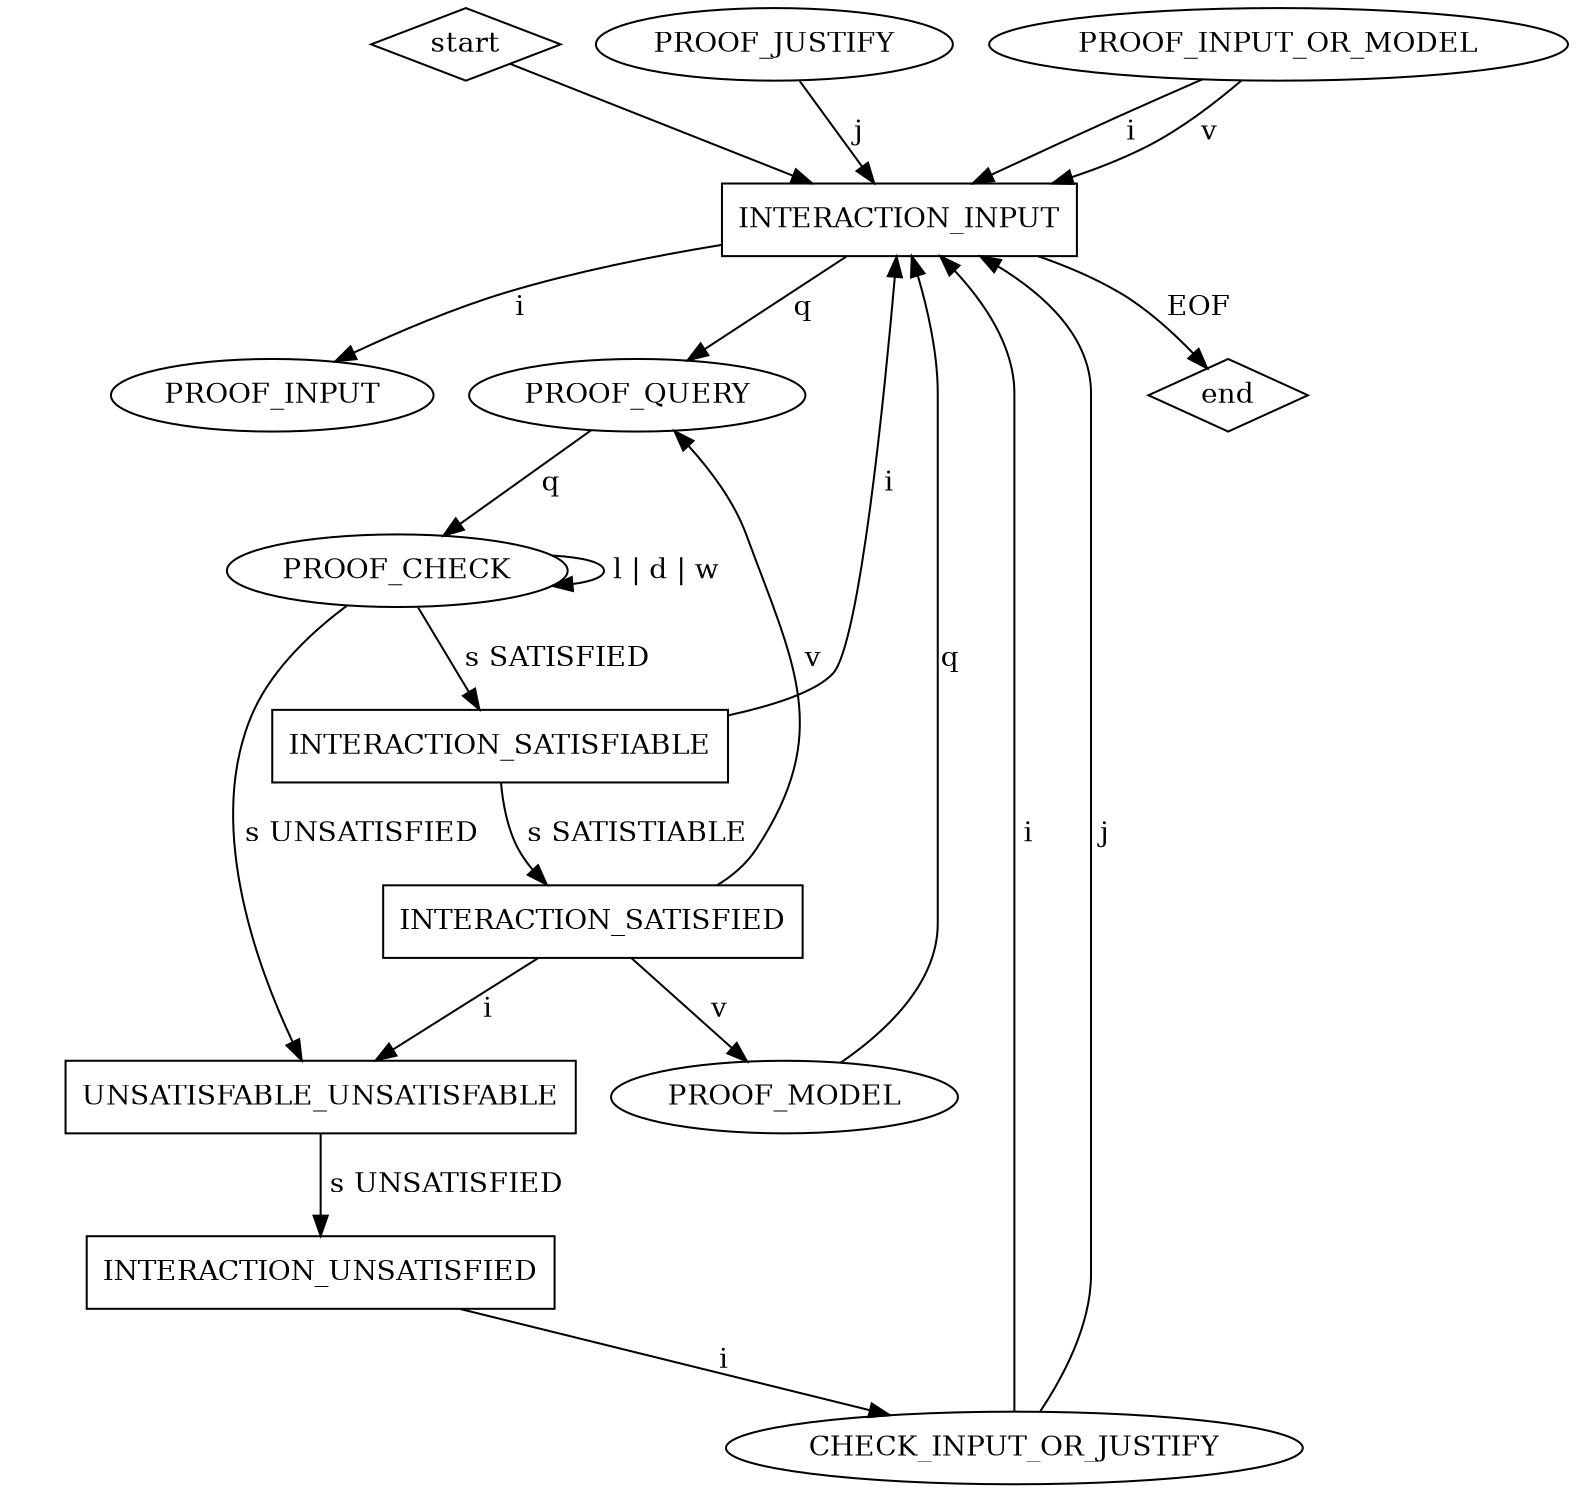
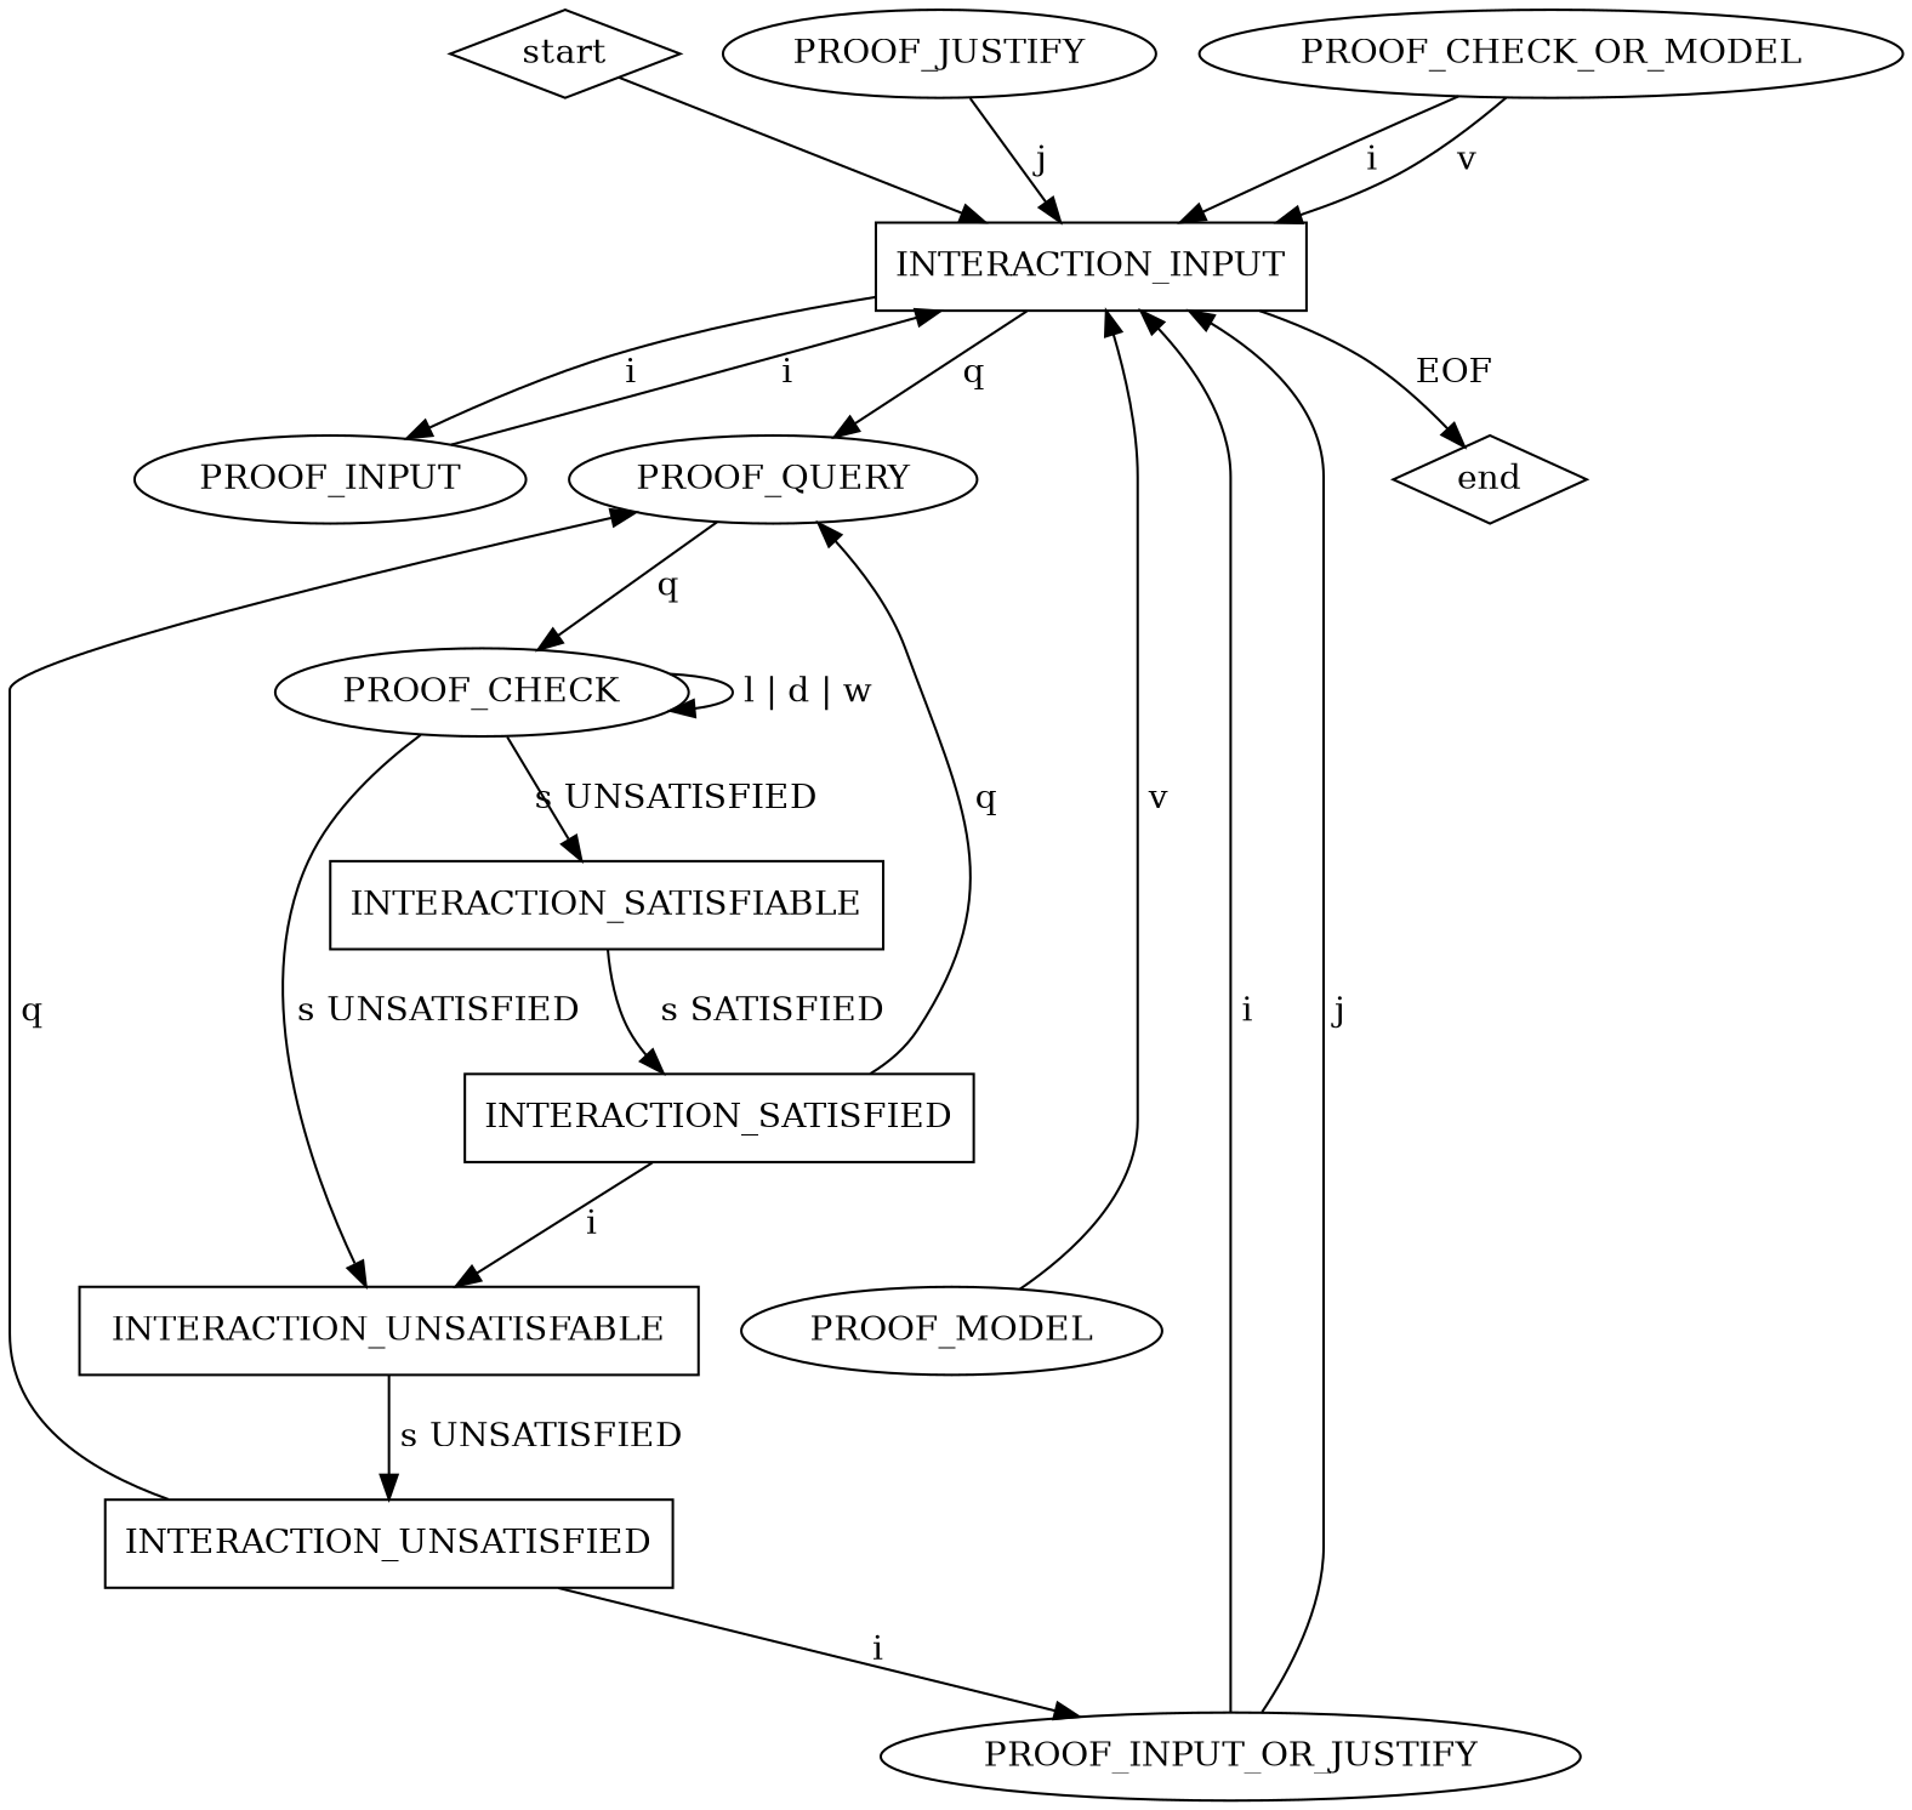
  digraph {
    start [shape=diamond]
    INTERACTION_INPUT [shape=box]
    PROOF_INPUT
    PROOF_QUERY
    end [shape=diamond]
    PROOF_CHECK
    INTERACTION_SATISFIABLE [shape=box]
-   INTERACTION_UNSATISFABLE [shape=box label=UNSATISFABLE_UNSATISFABLE]
+   INTERACTION_UNSATISFABLE [shape=box]
    INTERACTION_SATISFIED [shape=box]
    INTERACTION_UNSATISFIED [shape=box]
    PROOF_MODEL
-   PROOF_INPUT_OR_JUSTIFY [label=CHECK_INPUT_OR_JUSTIFY]
+   PROOF_INPUT_OR_JUSTIFY
    PROOF_JUSTIFY
-   PROOF_INPUT_OR_MODEL
+   PROOF_INPUT_OR_MODEL [label=PROOF_CHECK_OR_MODEL]
    start -> INTERACTION_INPUT
    INTERACTION_INPUT -> PROOF_INPUT [label=" i "]
    INTERACTION_INPUT -> PROOF_QUERY [label=" q "]
    INTERACTION_INPUT -> end [label=" EOF "]
-   INTERACTION_SATISFIABLE -> INTERACTION_INPUT [label=" i "]
+   PROOF_INPUT -> INTERACTION_INPUT [label=" i "]
    PROOF_QUERY -> PROOF_CHECK [label=" q "]
    PROOF_CHECK -> PROOF_CHECK [label=" l | d | w "]
-   PROOF_CHECK -> INTERACTION_SATISFIABLE [label=" s SATISFIED "]
+   PROOF_CHECK -> INTERACTION_SATISFIABLE [label=" s UNSATISFIED "]
    PROOF_CHECK -> INTERACTION_UNSATISFABLE [label=" s UNSATISFIED "]
-   INTERACTION_SATISFIABLE -> INTERACTION_SATISFIED [label=" s SATISTIABLE "]
+   INTERACTION_SATISFIABLE -> INTERACTION_SATISFIED [label=" s SATISFIED "]
    INTERACTION_UNSATISFABLE -> INTERACTION_UNSATISFIED [label=" s UNSATISFIED "]
-   INTERACTION_SATISFIED -> PROOF_QUERY [label=" v "]
+   INTERACTION_SATISFIED -> PROOF_QUERY [label=" q "]
    INTERACTION_SATISFIED -> INTERACTION_UNSATISFABLE [label=" i "]
-   INTERACTION_SATISFIED -> PROOF_MODEL [label=" v "]
+   INTERACTION_UNSATISFIED -> PROOF_QUERY [label=" q "]
    INTERACTION_UNSATISFIED -> PROOF_INPUT_OR_JUSTIFY [label=" i "]
-   PROOF_MODEL -> INTERACTION_INPUT [label=" q "]
+   PROOF_MODEL -> INTERACTION_INPUT [label=" v"]
    PROOF_INPUT_OR_JUSTIFY -> INTERACTION_INPUT [label=" i "]
    PROOF_INPUT_OR_JUSTIFY -> INTERACTION_INPUT [label=" j "]
    PROOF_JUSTIFY -> INTERACTION_INPUT [label=" j "]
    PROOF_INPUT_OR_MODEL -> INTERACTION_INPUT [label=" i "]
    PROOF_INPUT_OR_MODEL -> INTERACTION_INPUT [label=" v "]
  }
